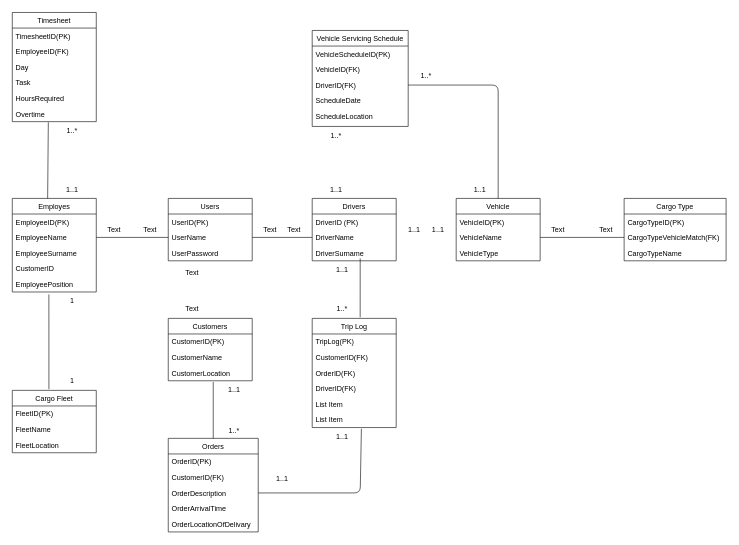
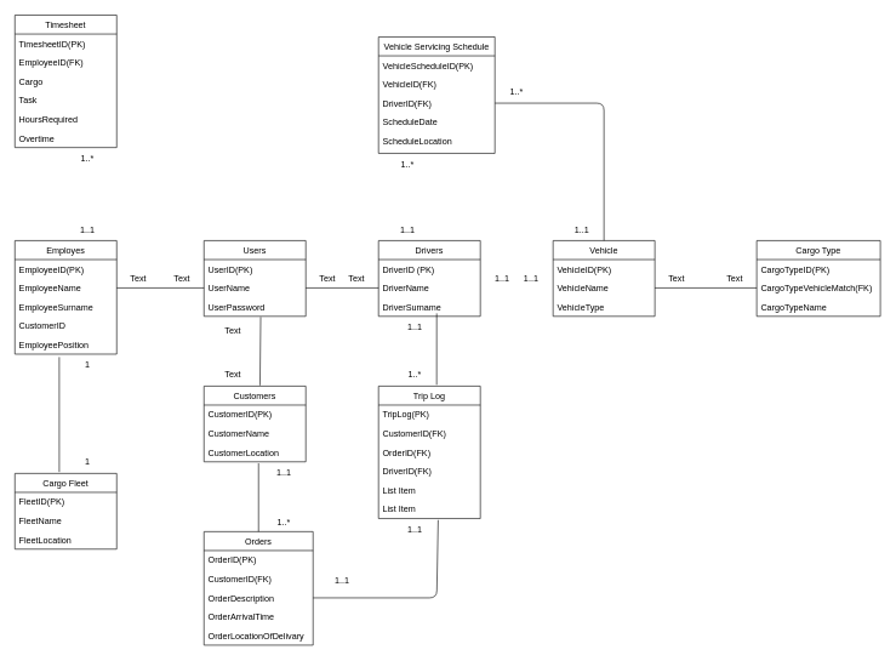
  <mxCell id="0" />
  <mxCell id="1" parent="0" />
  <mxCell id="2" value="Users" style="swimlane;fontStyle=0;childLayout=stackLayout;horizontal=1;startSize=26;horizontalStack=0;resizeParent=1;resizeParentMax=0;resizeLast=0;collapsible=1;marginBottom=0;" parent="1" vertex="1"><mxGeometry x="280" y="330" width="140" height="104" as="geometry" /></mxCell>
  <mxCell id="3" value="UserID(PK)" style="text;strokeColor=none;fillColor=none;align=left;verticalAlign=top;spacingLeft=4;spacingRight=4;overflow=hidden;rotatable=0;points=[[0,0.5],[1,0.5]];portConstraint=eastwest;" parent="2" vertex="1"><mxGeometry y="26" width="140" height="26" as="geometry" /></mxCell>
  <mxCell id="4" value="UserName" style="text;strokeColor=none;fillColor=none;align=left;verticalAlign=top;spacingLeft=4;spacingRight=4;overflow=hidden;rotatable=0;points=[[0,0.5],[1,0.5]];portConstraint=eastwest;" parent="2" vertex="1"><mxGeometry y="52" width="140" height="26" as="geometry" /></mxCell>
  <mxCell id="5" value="UserPassword" style="text;strokeColor=none;fillColor=none;align=left;verticalAlign=top;spacingLeft=4;spacingRight=4;overflow=hidden;rotatable=0;points=[[0,0.5],[1,0.5]];portConstraint=eastwest;" parent="2" vertex="1"><mxGeometry y="78" width="140" height="26" as="geometry" /></mxCell>
  <mxCell id="6" value="Employes" style="swimlane;fontStyle=0;childLayout=stackLayout;horizontal=1;startSize=26;horizontalStack=0;resizeParent=1;resizeParentMax=0;resizeLast=0;collapsible=1;marginBottom=0;" parent="1" vertex="1"><mxGeometry x="20" y="330" width="140" height="156" as="geometry" /></mxCell>
  <mxCell id="7" value="EmployeeID(PK)" style="text;strokeColor=none;fillColor=none;align=left;verticalAlign=top;spacingLeft=4;spacingRight=4;overflow=hidden;rotatable=0;points=[[0,0.5],[1,0.5]];portConstraint=eastwest;" parent="6" vertex="1"><mxGeometry y="26" width="140" height="26" as="geometry" /></mxCell>
  <mxCell id="8" value="EmployeeName" style="text;strokeColor=none;fillColor=none;align=left;verticalAlign=top;spacingLeft=4;spacingRight=4;overflow=hidden;rotatable=0;points=[[0,0.5],[1,0.5]];portConstraint=eastwest;" parent="6" vertex="1"><mxGeometry y="52" width="140" height="26" as="geometry" /></mxCell>
  <mxCell id="9" value="EmployeeSurname" style="text;strokeColor=none;fillColor=none;align=left;verticalAlign=top;spacingLeft=4;spacingRight=4;overflow=hidden;rotatable=0;points=[[0,0.5],[1,0.5]];portConstraint=eastwest;" parent="6" vertex="1"><mxGeometry y="78" width="140" height="26" as="geometry" /></mxCell>
  <mxCell id="10" value="CustomerID" style="text;strokeColor=none;fillColor=none;align=left;verticalAlign=top;spacingLeft=4;spacingRight=4;overflow=hidden;rotatable=0;points=[[0,0.5],[1,0.5]];portConstraint=eastwest;" parent="6" vertex="1"><mxGeometry y="104" width="140" height="26" as="geometry" /></mxCell>
  <mxCell id="11" value="EmployeePosition" style="text;strokeColor=none;fillColor=none;align=left;verticalAlign=top;spacingLeft=4;spacingRight=4;overflow=hidden;rotatable=0;points=[[0,0.5],[1,0.5]];portConstraint=eastwest;" parent="6" vertex="1"><mxGeometry y="130" width="140" height="26" as="geometry" /></mxCell>
  <mxCell id="12" value="Drivers" style="swimlane;fontStyle=0;childLayout=stackLayout;horizontal=1;startSize=26;horizontalStack=0;resizeParent=1;resizeParentMax=0;resizeLast=0;collapsible=1;marginBottom=0;" parent="1" vertex="1"><mxGeometry x="520" y="330" width="140" height="104" as="geometry" /></mxCell>
  <mxCell id="13" value="DriverID (PK)" style="text;strokeColor=none;fillColor=none;align=left;verticalAlign=top;spacingLeft=4;spacingRight=4;overflow=hidden;rotatable=0;points=[[0,0.5],[1,0.5]];portConstraint=eastwest;" parent="12" vertex="1"><mxGeometry y="26" width="140" height="26" as="geometry" /></mxCell>
  <mxCell id="14" value="DriverName" style="text;strokeColor=none;fillColor=none;align=left;verticalAlign=top;spacingLeft=4;spacingRight=4;overflow=hidden;rotatable=0;points=[[0,0.5],[1,0.5]];portConstraint=eastwest;" parent="12" vertex="1"><mxGeometry y="52" width="140" height="26" as="geometry" /></mxCell>
  <mxCell id="15" value="DriverSurname" style="text;strokeColor=none;fillColor=none;align=left;verticalAlign=top;spacingLeft=4;spacingRight=4;overflow=hidden;rotatable=0;points=[[0,0.5],[1,0.5]];portConstraint=eastwest;" parent="12" vertex="1"><mxGeometry y="78" width="140" height="26" as="geometry" /></mxCell>
  <mxCell id="16" value="Customers" style="swimlane;fontStyle=0;childLayout=stackLayout;horizontal=1;startSize=26;horizontalStack=0;resizeParent=1;resizeParentMax=0;resizeLast=0;collapsible=1;marginBottom=0;" parent="1" vertex="1"><mxGeometry x="280" y="530" width="140" height="104" as="geometry" /></mxCell>
  <mxCell id="17" value="CustomerID(PK)" style="text;strokeColor=none;fillColor=none;align=left;verticalAlign=top;spacingLeft=4;spacingRight=4;overflow=hidden;rotatable=0;points=[[0,0.5],[1,0.5]];portConstraint=eastwest;" parent="16" vertex="1"><mxGeometry y="26" width="140" height="26" as="geometry" /></mxCell>
  <mxCell id="18" value="CustomerName" style="text;strokeColor=none;fillColor=none;align=left;verticalAlign=top;spacingLeft=4;spacingRight=4;overflow=hidden;rotatable=0;points=[[0,0.5],[1,0.5]];portConstraint=eastwest;" parent="16" vertex="1"><mxGeometry y="52" width="140" height="26" as="geometry" /></mxCell>
  <mxCell id="19" value="CustomerLocation" style="text;strokeColor=none;fillColor=none;align=left;verticalAlign=top;spacingLeft=4;spacingRight=4;overflow=hidden;rotatable=0;points=[[0,0.5],[1,0.5]];portConstraint=eastwest;" parent="16" vertex="1"><mxGeometry y="78" width="140" height="26" as="geometry" /></mxCell>
  <mxCell id="20" value="Vehicle" style="swimlane;fontStyle=0;childLayout=stackLayout;horizontal=1;startSize=26;horizontalStack=0;resizeParent=1;resizeParentMax=0;resizeLast=0;collapsible=1;marginBottom=0;" parent="1" vertex="1"><mxGeometry x="760" y="330" width="140" height="104" as="geometry" /></mxCell>
  <mxCell id="21" value="VehicleID(PK)" style="text;strokeColor=none;fillColor=none;align=left;verticalAlign=top;spacingLeft=4;spacingRight=4;overflow=hidden;rotatable=0;points=[[0,0.5],[1,0.5]];portConstraint=eastwest;" parent="20" vertex="1"><mxGeometry y="26" width="140" height="26" as="geometry" /></mxCell>
  <mxCell id="22" value="VehicleName" style="text;strokeColor=none;fillColor=none;align=left;verticalAlign=top;spacingLeft=4;spacingRight=4;overflow=hidden;rotatable=0;points=[[0,0.5],[1,0.5]];portConstraint=eastwest;" parent="20" vertex="1"><mxGeometry y="52" width="140" height="26" as="geometry" /></mxCell>
  <mxCell id="23" value="VehicleType" style="text;strokeColor=none;fillColor=none;align=left;verticalAlign=top;spacingLeft=4;spacingRight=4;overflow=hidden;rotatable=0;points=[[0,0.5],[1,0.5]];portConstraint=eastwest;" parent="20" vertex="1"><mxGeometry y="78" width="140" height="26" as="geometry" /></mxCell>
  <mxCell id="24" value="Timesheet" style="swimlane;fontStyle=0;childLayout=stackLayout;horizontal=1;startSize=26;horizontalStack=0;resizeParent=1;resizeParentMax=0;resizeLast=0;collapsible=1;marginBottom=0;" parent="1" vertex="1"><mxGeometry x="20" y="20" width="140" height="182" as="geometry" /></mxCell>
  <mxCell id="25" value="TimesheetID(PK)" style="text;strokeColor=none;fillColor=none;align=left;verticalAlign=top;spacingLeft=4;spacingRight=4;overflow=hidden;rotatable=0;points=[[0,0.5],[1,0.5]];portConstraint=eastwest;" parent="24" vertex="1"><mxGeometry y="26" width="140" height="26" as="geometry" /></mxCell>
  <mxCell id="26" value="EmployeeID(FK)" style="text;strokeColor=none;fillColor=none;align=left;verticalAlign=top;spacingLeft=4;spacingRight=4;overflow=hidden;rotatable=0;points=[[0,0.5],[1,0.5]];portConstraint=eastwest;" parent="24" vertex="1"><mxGeometry y="52" width="140" height="26" as="geometry" /></mxCell>
- <mxCell id="27" value="Day" style="text;strokeColor=none;fillColor=none;align=left;verticalAlign=top;spacingLeft=4;spacingRight=4;overflow=hidden;rotatable=0;points=[[0,0.5],[1,0.5]];portConstraint=eastwest;" parent="24" vertex="1"><mxGeometry y="78" width="140" height="26" as="geometry" /></mxCell>
+ <mxCell id="27" value="Cargo" style="text;strokeColor=none;fillColor=none;align=left;verticalAlign=top;spacingLeft=4;spacingRight=4;overflow=hidden;rotatable=0;points=[[0,0.5],[1,0.5]];portConstraint=eastwest;" parent="24" vertex="1"><mxGeometry y="78" width="140" height="26" as="geometry" /></mxCell>
  <mxCell id="28" value="Task" style="text;strokeColor=none;fillColor=none;align=left;verticalAlign=top;spacingLeft=4;spacingRight=4;overflow=hidden;rotatable=0;points=[[0,0.5],[1,0.5]];portConstraint=eastwest;" parent="24" vertex="1"><mxGeometry y="104" width="140" height="26" as="geometry" /></mxCell>
  <mxCell id="29" value="HoursRequired" style="text;strokeColor=none;fillColor=none;align=left;verticalAlign=top;spacingLeft=4;spacingRight=4;overflow=hidden;rotatable=0;points=[[0,0.5],[1,0.5]];portConstraint=eastwest;" parent="24" vertex="1"><mxGeometry y="130" width="140" height="26" as="geometry" /></mxCell>
  <mxCell id="30" value="Overtime" style="text;strokeColor=none;fillColor=none;align=left;verticalAlign=top;spacingLeft=4;spacingRight=4;overflow=hidden;rotatable=0;points=[[0,0.5],[1,0.5]];portConstraint=eastwest;" parent="24" vertex="1"><mxGeometry y="156" width="140" height="26" as="geometry" /></mxCell>
  <mxCell id="31" value="Orders" style="swimlane;fontStyle=0;childLayout=stackLayout;horizontal=1;startSize=26;horizontalStack=0;resizeParent=1;resizeParentMax=0;resizeLast=0;collapsible=1;marginBottom=0;" parent="1" vertex="1"><mxGeometry x="280" y="730" width="150" height="156" as="geometry" /></mxCell>
  <mxCell id="32" value="OrderID(PK)" style="text;strokeColor=none;fillColor=none;align=left;verticalAlign=top;spacingLeft=4;spacingRight=4;overflow=hidden;rotatable=0;points=[[0,0.5],[1,0.5]];portConstraint=eastwest;" parent="31" vertex="1"><mxGeometry y="26" width="150" height="26" as="geometry" /></mxCell>
  <mxCell id="33" value="CustomerID(FK)" style="text;strokeColor=none;fillColor=none;align=left;verticalAlign=top;spacingLeft=4;spacingRight=4;overflow=hidden;rotatable=0;points=[[0,0.5],[1,0.5]];portConstraint=eastwest;" parent="31" vertex="1"><mxGeometry y="52" width="150" height="26" as="geometry" /></mxCell>
  <mxCell id="34" value="OrderDescription" style="text;strokeColor=none;fillColor=none;align=left;verticalAlign=top;spacingLeft=4;spacingRight=4;overflow=hidden;rotatable=0;points=[[0,0.5],[1,0.5]];portConstraint=eastwest;" parent="31" vertex="1"><mxGeometry y="78" width="150" height="26" as="geometry" /></mxCell>
  <mxCell id="35" value="OrderArrivalTime" style="text;strokeColor=none;fillColor=none;align=left;verticalAlign=top;spacingLeft=4;spacingRight=4;overflow=hidden;rotatable=0;points=[[0,0.5],[1,0.5]];portConstraint=eastwest;" parent="31" vertex="1"><mxGeometry y="104" width="150" height="26" as="geometry" /></mxCell>
  <mxCell id="36" value="OrderLocationOfDelivary" style="text;strokeColor=none;fillColor=none;align=left;verticalAlign=top;spacingLeft=4;spacingRight=4;overflow=hidden;rotatable=0;points=[[0,0.5],[1,0.5]];portConstraint=eastwest;" parent="31" vertex="1"><mxGeometry y="130" width="150" height="26" as="geometry" /></mxCell>
  <mxCell id="37" value="Cargo Fleet" style="swimlane;fontStyle=0;childLayout=stackLayout;horizontal=1;startSize=26;horizontalStack=0;resizeParent=1;resizeParentMax=0;resizeLast=0;collapsible=1;marginBottom=0;" parent="1" vertex="1"><mxGeometry x="20" y="650" width="140" height="104" as="geometry" /></mxCell>
  <mxCell id="38" value="FleetID(PK)" style="text;strokeColor=none;fillColor=none;align=left;verticalAlign=top;spacingLeft=4;spacingRight=4;overflow=hidden;rotatable=0;points=[[0,0.5],[1,0.5]];portConstraint=eastwest;" parent="37" vertex="1"><mxGeometry y="26" width="140" height="26" as="geometry" /></mxCell>
  <mxCell id="39" value="FleetName" style="text;strokeColor=none;fillColor=none;align=left;verticalAlign=top;spacingLeft=4;spacingRight=4;overflow=hidden;rotatable=0;points=[[0,0.5],[1,0.5]];portConstraint=eastwest;" parent="37" vertex="1"><mxGeometry y="52" width="140" height="26" as="geometry" /></mxCell>
  <mxCell id="40" value="FleetLocation" style="text;strokeColor=none;fillColor=none;align=left;verticalAlign=top;spacingLeft=4;spacingRight=4;overflow=hidden;rotatable=0;points=[[0,0.5],[1,0.5]];portConstraint=eastwest;" parent="37" vertex="1"><mxGeometry y="78" width="140" height="26" as="geometry" /></mxCell>
  <mxCell id="41" value="Vehicle Servicing Schedule" style="swimlane;fontStyle=0;childLayout=stackLayout;horizontal=1;startSize=26;horizontalStack=0;resizeParent=1;resizeParentMax=0;resizeLast=0;collapsible=1;marginBottom=0;" parent="1" vertex="1"><mxGeometry x="520" y="50" width="160" height="160" as="geometry" /></mxCell>
  <mxCell id="42" value="VehicleScheduleID(PK)" style="text;strokeColor=none;fillColor=none;align=left;verticalAlign=top;spacingLeft=4;spacingRight=4;overflow=hidden;rotatable=0;points=[[0,0.5],[1,0.5]];portConstraint=eastwest;" parent="41" vertex="1"><mxGeometry y="26" width="160" height="26" as="geometry" /></mxCell>
  <mxCell id="43" value="VehicleID(FK)" style="text;strokeColor=none;fillColor=none;align=left;verticalAlign=top;spacingLeft=4;spacingRight=4;overflow=hidden;rotatable=0;points=[[0,0.5],[1,0.5]];portConstraint=eastwest;" parent="41" vertex="1"><mxGeometry y="52" width="160" height="26" as="geometry" /></mxCell>
  <mxCell id="44" value="DriverID(FK)" style="text;strokeColor=none;fillColor=none;align=left;verticalAlign=top;spacingLeft=4;spacingRight=4;overflow=hidden;rotatable=0;points=[[0,0.5],[1,0.5]];portConstraint=eastwest;" parent="41" vertex="1"><mxGeometry y="78" width="160" height="26" as="geometry" /></mxCell>
  <mxCell id="45" value="ScheduleDate" style="text;strokeColor=none;fillColor=none;align=left;verticalAlign=top;spacingLeft=4;spacingRight=4;overflow=hidden;rotatable=0;points=[[0,0.5],[1,0.5]];portConstraint=eastwest;" parent="41" vertex="1"><mxGeometry y="104" width="160" height="26" as="geometry" /></mxCell>
  <mxCell id="46" value="ScheduleLocation" style="text;strokeColor=none;fillColor=none;align=left;verticalAlign=top;spacingLeft=4;spacingRight=4;overflow=hidden;rotatable=0;points=[[0,0.5],[1,0.5]];portConstraint=eastwest;" parent="41" vertex="1"><mxGeometry y="130" width="160" height="30" as="geometry" /></mxCell>
  <mxCell id="47" value="Trip Log" style="swimlane;fontStyle=0;childLayout=stackLayout;horizontal=1;startSize=26;horizontalStack=0;resizeParent=1;resizeParentMax=0;resizeLast=0;collapsible=1;marginBottom=0;" parent="1" vertex="1"><mxGeometry x="520" y="530" width="140" height="182" as="geometry" /></mxCell>
  <mxCell id="48" value="TripLog(PK)" style="text;strokeColor=none;fillColor=none;align=left;verticalAlign=top;spacingLeft=4;spacingRight=4;overflow=hidden;rotatable=0;points=[[0,0.5],[1,0.5]];portConstraint=eastwest;" parent="47" vertex="1"><mxGeometry y="26" width="140" height="26" as="geometry" /></mxCell>
  <mxCell id="49" value="CustomerID(FK)" style="text;strokeColor=none;fillColor=none;align=left;verticalAlign=top;spacingLeft=4;spacingRight=4;overflow=hidden;rotatable=0;points=[[0,0.5],[1,0.5]];portConstraint=eastwest;" parent="47" vertex="1"><mxGeometry y="52" width="140" height="26" as="geometry" /></mxCell>
  <mxCell id="50" value="OrderID(FK)" style="text;strokeColor=none;fillColor=none;align=left;verticalAlign=top;spacingLeft=4;spacingRight=4;overflow=hidden;rotatable=0;points=[[0,0.5],[1,0.5]];portConstraint=eastwest;" parent="47" vertex="1"><mxGeometry y="78" width="140" height="26" as="geometry" /></mxCell>
  <mxCell id="51" value="DriverID(FK)" style="text;strokeColor=none;fillColor=none;align=left;verticalAlign=top;spacingLeft=4;spacingRight=4;overflow=hidden;rotatable=0;points=[[0,0.5],[1,0.5]];portConstraint=eastwest;" parent="47" vertex="1"><mxGeometry y="104" width="140" height="26" as="geometry" /></mxCell>
  <mxCell id="52" value="List Item" style="text;strokeColor=none;fillColor=none;align=left;verticalAlign=top;spacingLeft=4;spacingRight=4;overflow=hidden;rotatable=0;points=[[0,0.5],[1,0.5]];portConstraint=eastwest;" parent="47" vertex="1"><mxGeometry y="130" width="140" height="26" as="geometry" /></mxCell>
  <mxCell id="53" value="List Item" style="text;strokeColor=none;fillColor=none;align=left;verticalAlign=top;spacingLeft=4;spacingRight=4;overflow=hidden;rotatable=0;points=[[0,0.5],[1,0.5]];portConstraint=eastwest;" parent="47" vertex="1"><mxGeometry y="156" width="140" height="26" as="geometry" /></mxCell>
  <mxCell id="54" value="Cargo Type" style="swimlane;fontStyle=0;childLayout=stackLayout;horizontal=1;startSize=26;horizontalStack=0;resizeParent=1;resizeParentMax=0;resizeLast=0;collapsible=1;marginBottom=0;" parent="1" vertex="1"><mxGeometry x="1040" y="330" width="170" height="104" as="geometry" /></mxCell>
  <mxCell id="55" value="CargoTypeID(PK)" style="text;strokeColor=none;fillColor=none;align=left;verticalAlign=top;spacingLeft=4;spacingRight=4;overflow=hidden;rotatable=0;points=[[0,0.5],[1,0.5]];portConstraint=eastwest;" parent="54" vertex="1"><mxGeometry y="26" width="170" height="26" as="geometry" /></mxCell>
  <mxCell id="56" value="CargoTypeVehicleMatch(FK)" style="text;strokeColor=none;fillColor=none;align=left;verticalAlign=top;spacingLeft=4;spacingRight=4;overflow=hidden;rotatable=0;points=[[0,0.5],[1,0.5]];portConstraint=eastwest;" parent="54" vertex="1"><mxGeometry y="52" width="170" height="26" as="geometry" /></mxCell>
  <mxCell id="57" value="CargoTypeName" style="text;strokeColor=none;fillColor=none;align=left;verticalAlign=top;spacingLeft=4;spacingRight=4;overflow=hidden;rotatable=0;points=[[0,0.5],[1,0.5]];portConstraint=eastwest;" parent="54" vertex="1"><mxGeometry y="78" width="170" height="26" as="geometry" /></mxCell>
  <mxCell id="58" value="" style="endArrow=none;html=1;exitX=1;exitY=0.5;exitDx=0;exitDy=0;entryX=0;entryY=0.5;entryDx=0;entryDy=0;" parent="1" source="8" target="4" edge="1"><mxGeometry width="50" height="50" relative="1" as="geometry"><mxPoint x="460" y="430" as="sourcePoint" /><mxPoint x="510" y="380" as="targetPoint" /></mxGeometry></mxCell>
- <mxCell id="59" value="" style="endArrow=none;html=1;exitX=0.429;exitY=1.038;exitDx=0;exitDy=0;exitPerimeter=0;entryX=0.421;entryY=0;entryDx=0;entryDy=0;entryPerimeter=0;" parent="1" source="30" target="6" edge="1"><mxGeometry width="50" height="50" relative="1" as="geometry"><mxPoint x="460" y="430" as="sourcePoint" /><mxPoint x="510" y="380" as="targetPoint" /></mxGeometry></mxCell>
  <mxCell id="60" value="" style="endArrow=none;html=1;entryX=0;entryY=0.5;entryDx=0;entryDy=0;exitX=1;exitY=0.5;exitDx=0;exitDy=0;" parent="1" source="22" edge="1"><mxGeometry width="50" height="50" relative="1" as="geometry"><mxPoint x="940" y="400" as="sourcePoint" /><mxPoint x="1040" y="395" as="targetPoint" /></mxGeometry></mxCell>
  <mxCell id="61" value="" style="endArrow=none;html=1;exitX=1;exitY=0.5;exitDx=0;exitDy=0;entryX=0;entryY=0.5;entryDx=0;entryDy=0;" parent="1" source="4" target="14" edge="1"><mxGeometry width="50" height="50" relative="1" as="geometry"><mxPoint x="460" y="330" as="sourcePoint" /><mxPoint x="510" y="280" as="targetPoint" /></mxGeometry></mxCell>
  <mxCell id="62" value="" style="endArrow=none;html=1;exitX=0.571;exitY=-0.01;exitDx=0;exitDy=0;exitPerimeter=0;" parent="1" source="47" edge="1"><mxGeometry width="50" height="50" relative="1" as="geometry"><mxPoint x="460" y="330" as="sourcePoint" /><mxPoint x="600" y="430" as="targetPoint" /></mxGeometry></mxCell>
+ <mxCell id="63" value="" style="endArrow=none;html=1;exitX=0.557;exitY=1.038;exitDx=0;exitDy=0;exitPerimeter=0;entryX=0.55;entryY=-0.01;entryDx=0;entryDy=0;entryPerimeter=0;" parent="1" source="5" target="16" edge="1"><mxGeometry width="50" height="50" relative="1" as="geometry"><mxPoint x="360" y="440" as="sourcePoint" /><mxPoint x="510" y="280" as="targetPoint" /></mxGeometry></mxCell>
  <mxCell id="64" value="" style="endArrow=none;html=1;entryX=0.5;entryY=0;entryDx=0;entryDy=0;" parent="1" target="31" edge="1"><mxGeometry width="50" height="50" relative="1" as="geometry"><mxPoint x="355" y="636" as="sourcePoint" /><mxPoint x="510" y="480" as="targetPoint" /></mxGeometry></mxCell>
  <mxCell id="65" value="" style="endArrow=none;html=1;exitX=0.436;exitY=-0.019;exitDx=0;exitDy=0;exitPerimeter=0;" parent="1" source="37" edge="1"><mxGeometry width="50" height="50" relative="1" as="geometry"><mxPoint x="460" y="530" as="sourcePoint" /><mxPoint x="81" y="490" as="targetPoint" /></mxGeometry></mxCell>
  <mxCell id="66" value="" style="endArrow=none;html=1;entryX=1;entryY=0.5;entryDx=0;entryDy=0;exitX=0.5;exitY=0;exitDx=0;exitDy=0;" parent="1" source="20" target="44" edge="1"><mxGeometry width="50" height="50" relative="1" as="geometry"><mxPoint x="500" y="330" as="sourcePoint" /><mxPoint x="550" y="280" as="targetPoint" /><Array as="points"><mxPoint x="830" y="141" /></Array></mxGeometry></mxCell>
  <mxCell id="67" value="" style="endArrow=none;html=1;exitX=1;exitY=0.5;exitDx=0;exitDy=0;" parent="1" source="34" edge="1"><mxGeometry width="50" height="50" relative="1" as="geometry"><mxPoint x="200" y="630" as="sourcePoint" /><mxPoint x="602" y="714" as="targetPoint" /><Array as="points"><mxPoint x="600" y="821" /></Array></mxGeometry></mxCell>
  <mxCell id="68" value="1..1" style="text;html=1;strokeColor=none;fillColor=none;align=center;verticalAlign=middle;whiteSpace=wrap;rounded=0;" vertex="1" parent="1"><mxGeometry x="440" y="782" width="60" height="30" as="geometry" /></mxCell>
  <mxCell id="69" value="1..1" style="text;html=1;strokeColor=none;fillColor=none;align=center;verticalAlign=middle;whiteSpace=wrap;rounded=0;" vertex="1" parent="1"><mxGeometry x="540" y="712" width="60" height="30" as="geometry" /></mxCell>
  <mxCell id="70" value="1..*" style="text;html=1;strokeColor=none;fillColor=none;align=center;verticalAlign=middle;whiteSpace=wrap;rounded=0;" vertex="1" parent="1"><mxGeometry x="360" y="702" width="60" height="30" as="geometry" /></mxCell>
  <mxCell id="71" value="1..1" style="text;html=1;strokeColor=none;fillColor=none;align=center;verticalAlign=middle;whiteSpace=wrap;rounded=0;" vertex="1" parent="1"><mxGeometry x="360" y="634" width="60" height="30" as="geometry" /></mxCell>
  <mxCell id="72" value="1" style="text;html=1;strokeColor=none;fillColor=none;align=center;verticalAlign=middle;whiteSpace=wrap;rounded=0;" vertex="1" parent="1"><mxGeometry x="90" y="620" width="60" height="30" as="geometry" /></mxCell>
  <mxCell id="73" value="1" style="text;html=1;strokeColor=none;fillColor=none;align=center;verticalAlign=middle;whiteSpace=wrap;rounded=0;" vertex="1" parent="1"><mxGeometry x="90" y="486" width="60" height="30" as="geometry" /></mxCell>
  <mxCell id="74" value="Text" style="text;html=1;strokeColor=none;fillColor=none;align=center;verticalAlign=middle;whiteSpace=wrap;rounded=0;" vertex="1" parent="1"><mxGeometry x="290" y="440" width="60" height="30" as="geometry" /></mxCell>
  <mxCell id="75" value="Text" style="text;html=1;strokeColor=none;fillColor=none;align=center;verticalAlign=middle;whiteSpace=wrap;rounded=0;" vertex="1" parent="1"><mxGeometry x="290" y="500" width="60" height="30" as="geometry" /></mxCell>
  <mxCell id="76" value="1..*" style="text;html=1;strokeColor=none;fillColor=none;align=center;verticalAlign=middle;whiteSpace=wrap;rounded=0;" vertex="1" parent="1"><mxGeometry x="90" y="202" width="60" height="30" as="geometry" /></mxCell>
  <mxCell id="77" value="1..1" style="text;html=1;strokeColor=none;fillColor=none;align=center;verticalAlign=middle;whiteSpace=wrap;rounded=0;" vertex="1" parent="1"><mxGeometry x="90" y="300" width="60" height="30" as="geometry" /></mxCell>
  <mxCell id="78" value="Text" style="text;html=1;strokeColor=none;fillColor=none;align=center;verticalAlign=middle;whiteSpace=wrap;rounded=0;" vertex="1" parent="1"><mxGeometry x="160" y="367" width="60" height="30" as="geometry" /></mxCell>
  <mxCell id="79" value="Text" style="text;html=1;strokeColor=none;fillColor=none;align=center;verticalAlign=middle;whiteSpace=wrap;rounded=0;" vertex="1" parent="1"><mxGeometry x="220" y="367" width="60" height="30" as="geometry" /></mxCell>
  <mxCell id="80" value="Text" style="text;html=1;strokeColor=none;fillColor=none;align=center;verticalAlign=middle;whiteSpace=wrap;rounded=0;" vertex="1" parent="1"><mxGeometry x="420" y="367" width="60" height="30" as="geometry" /></mxCell>
  <mxCell id="81" value="Text" style="text;html=1;strokeColor=none;fillColor=none;align=center;verticalAlign=middle;whiteSpace=wrap;rounded=0;" vertex="1" parent="1"><mxGeometry x="460" y="367" width="60" height="30" as="geometry" /></mxCell>
  <mxCell id="82" value="1..1" style="text;html=1;strokeColor=none;fillColor=none;align=center;verticalAlign=middle;whiteSpace=wrap;rounded=0;" vertex="1" parent="1"><mxGeometry x="540" y="434" width="60" height="30" as="geometry" /></mxCell>
  <mxCell id="83" value="1..*" style="text;html=1;strokeColor=none;fillColor=none;align=center;verticalAlign=middle;whiteSpace=wrap;rounded=0;" vertex="1" parent="1"><mxGeometry x="540" y="500" width="60" height="30" as="geometry" /></mxCell>
  <mxCell id="84" value="1..1" style="text;html=1;strokeColor=none;fillColor=none;align=center;verticalAlign=middle;whiteSpace=wrap;rounded=0;" vertex="1" parent="1"><mxGeometry x="530" y="300" width="60" height="30" as="geometry" /></mxCell>
  <mxCell id="85" value="1..*" style="text;html=1;strokeColor=none;fillColor=none;align=center;verticalAlign=middle;whiteSpace=wrap;rounded=0;" vertex="1" parent="1"><mxGeometry x="530" y="210" width="60" height="30" as="geometry" /></mxCell>
  <mxCell id="86" value="1..1" style="text;html=1;strokeColor=none;fillColor=none;align=center;verticalAlign=middle;whiteSpace=wrap;rounded=0;" vertex="1" parent="1"><mxGeometry x="660" y="367" width="60" height="30" as="geometry" /></mxCell>
  <mxCell id="87" value="1..1" style="text;html=1;strokeColor=none;fillColor=none;align=center;verticalAlign=middle;whiteSpace=wrap;rounded=0;" vertex="1" parent="1"><mxGeometry x="700" y="367" width="60" height="30" as="geometry" /></mxCell>
  <mxCell id="88" value="1..*" style="text;html=1;strokeColor=none;fillColor=none;align=center;verticalAlign=middle;whiteSpace=wrap;rounded=0;" vertex="1" parent="1"><mxGeometry x="680" y="110" width="60" height="30" as="geometry" /></mxCell>
  <mxCell id="89" value="1..1" style="text;html=1;strokeColor=none;fillColor=none;align=center;verticalAlign=middle;whiteSpace=wrap;rounded=0;" vertex="1" parent="1"><mxGeometry x="770" y="300" width="60" height="30" as="geometry" /></mxCell>
  <mxCell id="90" value="Text" style="text;html=1;strokeColor=none;fillColor=none;align=center;verticalAlign=middle;whiteSpace=wrap;rounded=0;" vertex="1" parent="1"><mxGeometry x="900" y="367" width="60" height="30" as="geometry" /></mxCell>
  <mxCell id="91" value="Text" style="text;html=1;strokeColor=none;fillColor=none;align=center;verticalAlign=middle;whiteSpace=wrap;rounded=0;" vertex="1" parent="1"><mxGeometry x="980" y="367" width="60" height="30" as="geometry" /></mxCell>
